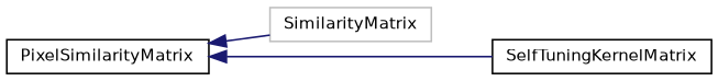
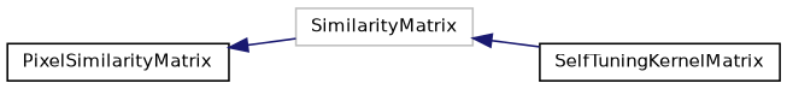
  digraph {
    rankdir=LR
    node [color=black fillcolor=white fontname=Helvetica fontsize=10 shape=record style=filled]
    edge [color=midnightblue dir=back fontname=Helvetica fontsize=10 labelfontname=Helvetica labelfontsize=10 style=solid]
    n1 [color=grey75 height=0.2 label=SimilarityMatrix width=0.4]
    n2 [height=0.2 label=SelfTuningKernelMatrix width=0.4]
    n3 [height=0.2 label=PixelSimilarityMatrix width=0.4]
-   n3 -> n2
+   n1 -> n2
    n3 -> n1
  }
